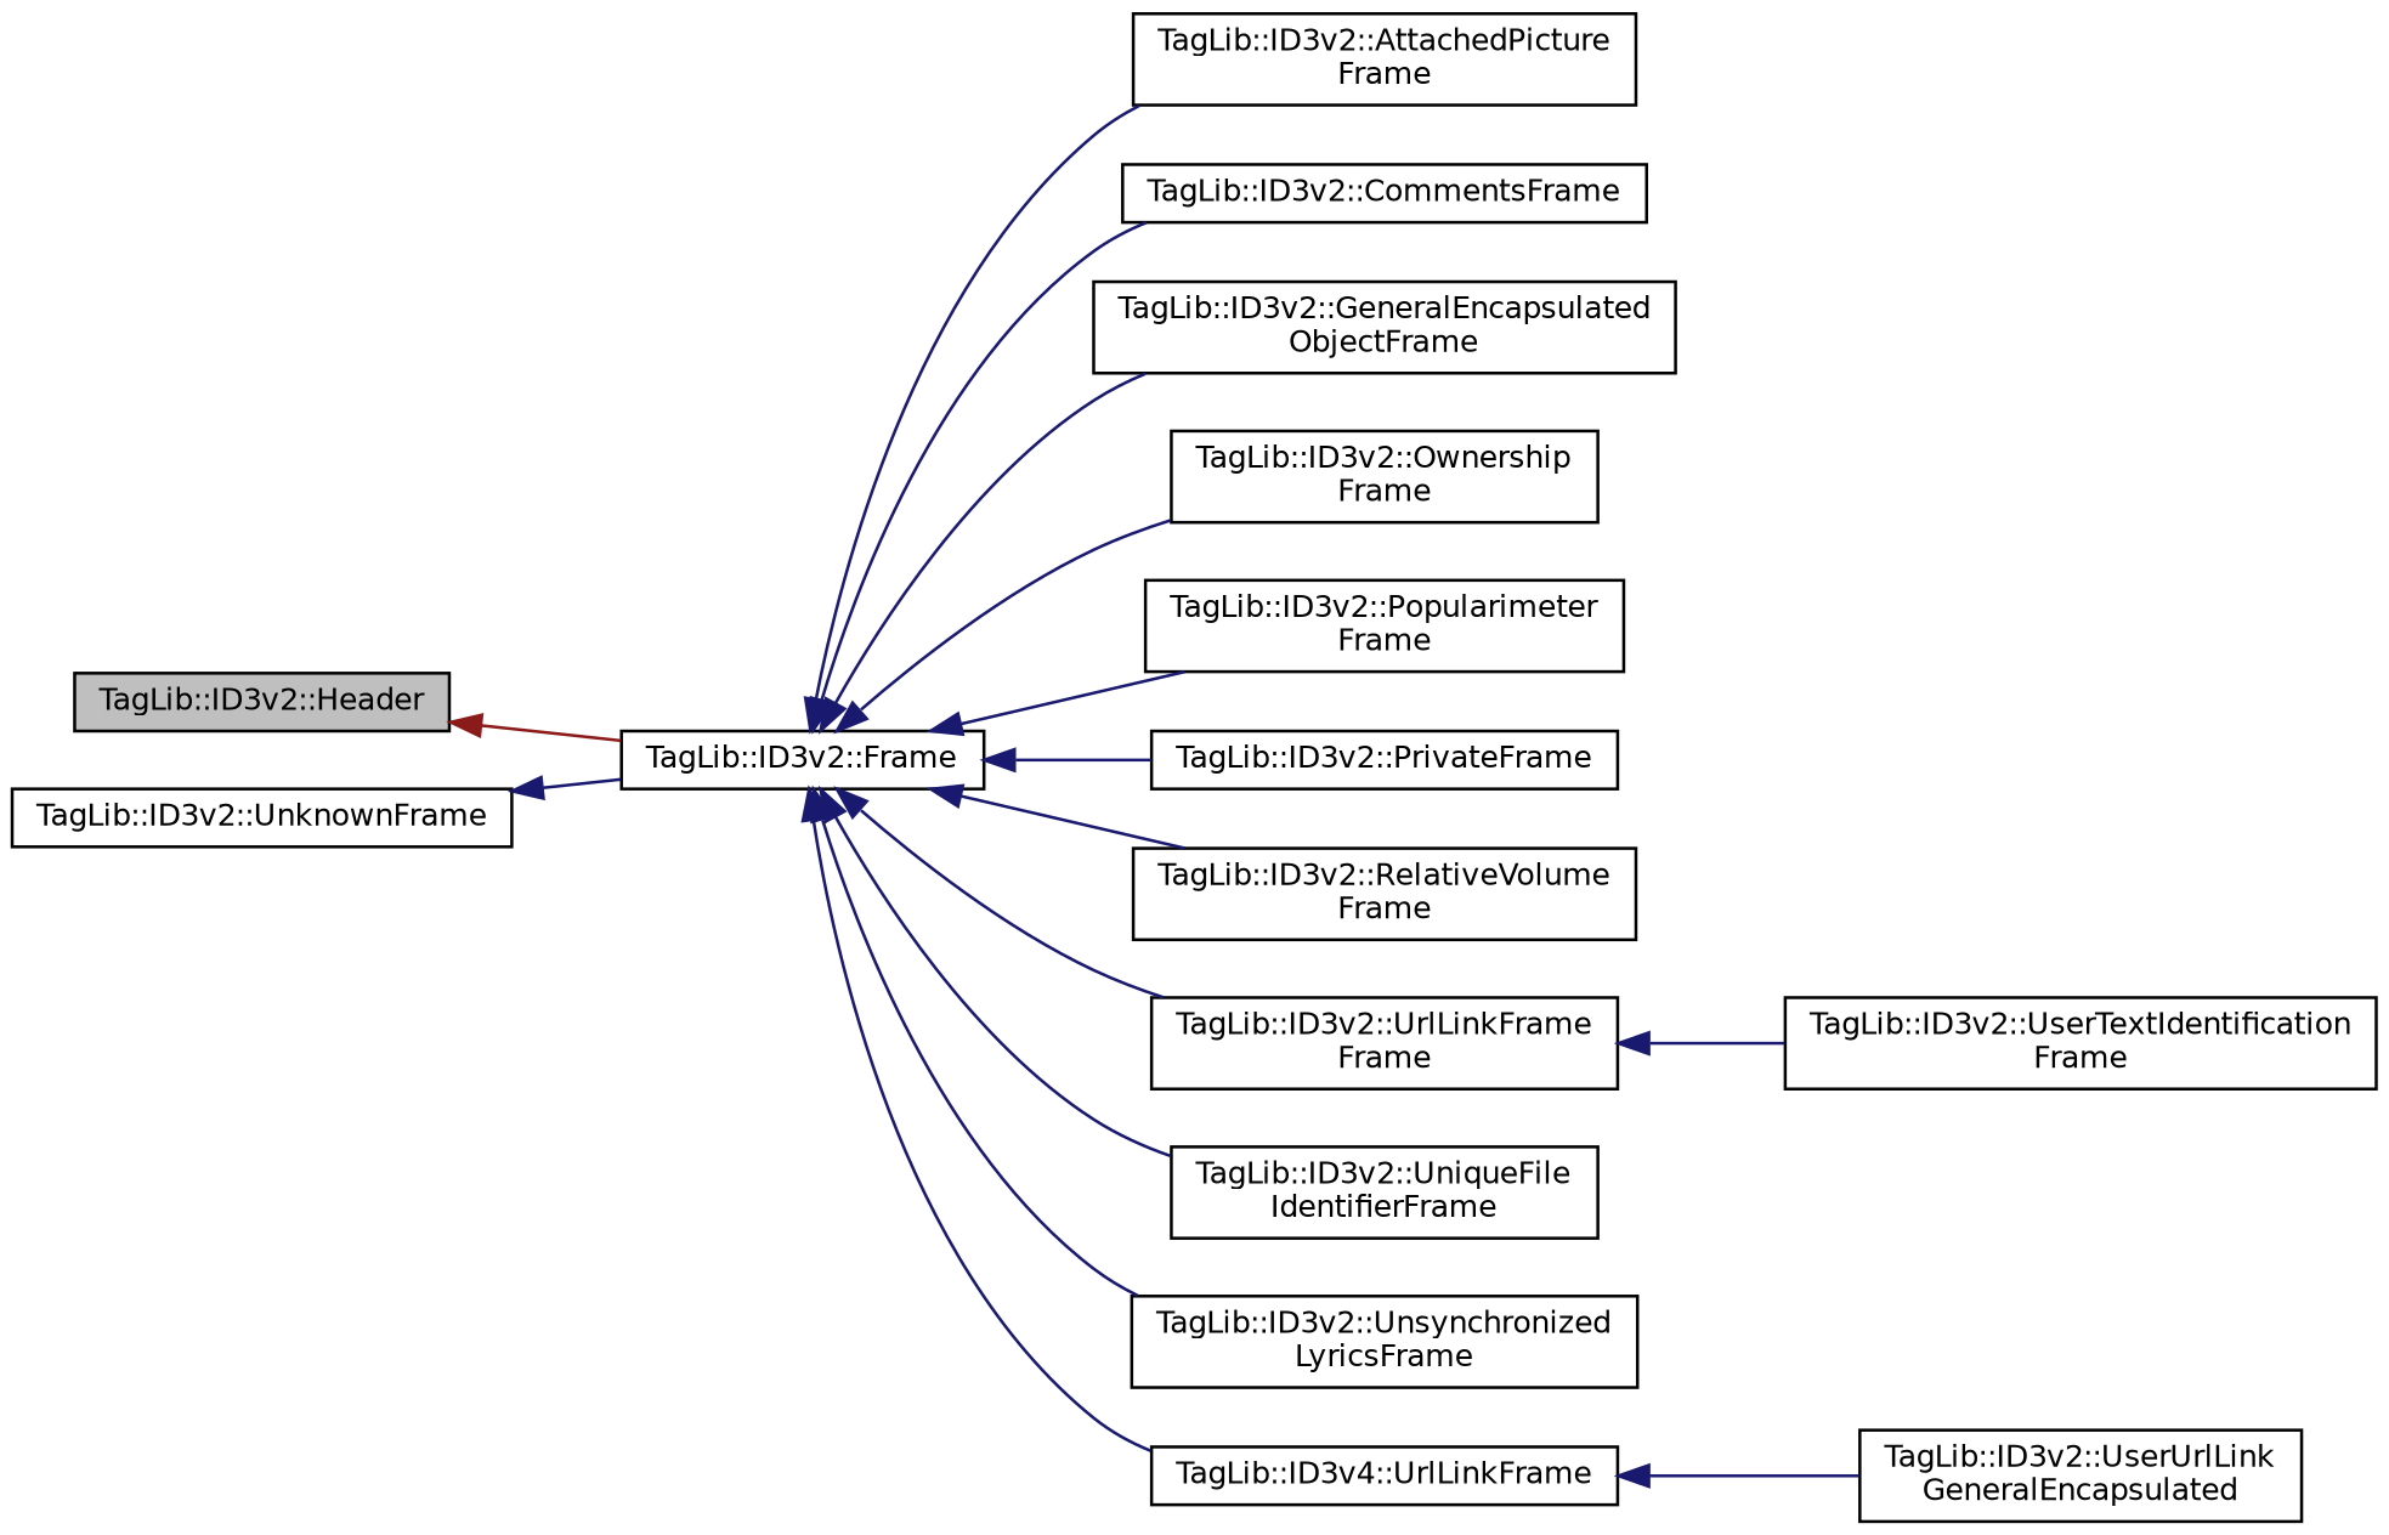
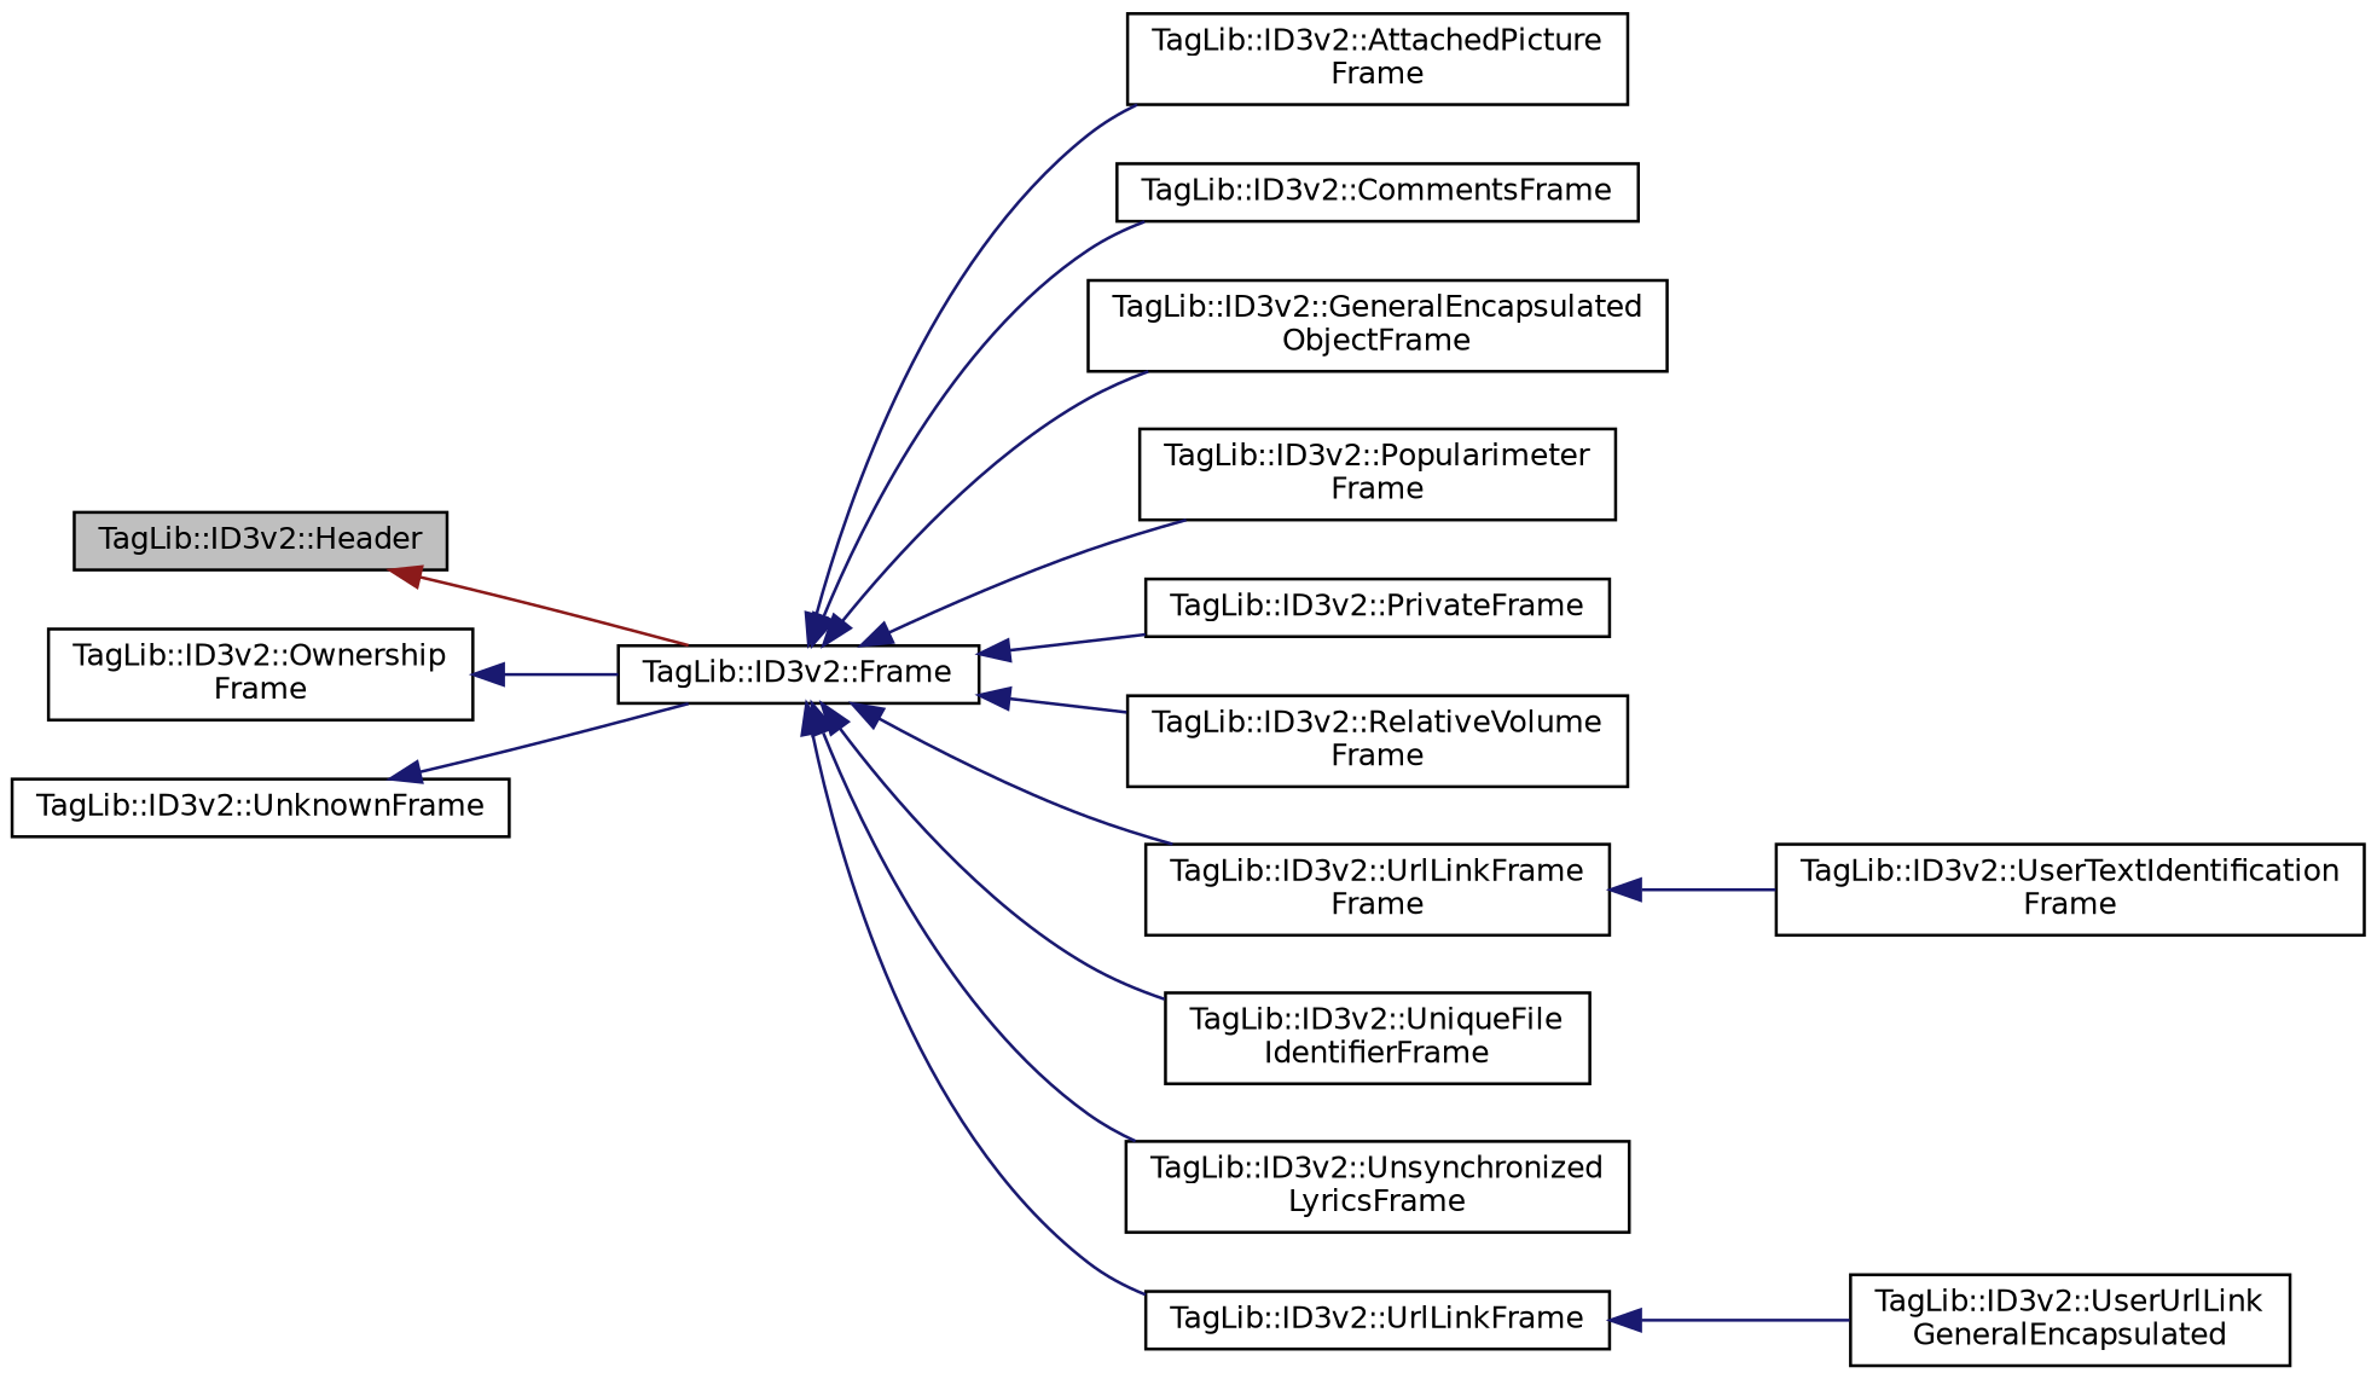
  digraph {
    rankdir=LR
    node [color=black fillcolor=white fontname=Helvetica fontsize=10 shape=record style=filled]
    edge [color=midnightblue dir=back fontname=Helvetica fontsize=10 labelfontname=Helvetica labelfontsize=10 style=solid]
    n1 [fillcolor=grey75 fontcolor=black height=0.2 label="TagLib::ID3v2::Header" width=0.4]
    n2 [height=0.2 label="TagLib::ID3v2::Frame" width=0.4]
    n3 [height=0.2 label="TagLib::ID3v2::AttachedPicture\lFrame" width=0.4]
    n4 [height=0.2 label="TagLib::ID3v2::CommentsFrame" width=0.4]
    n5 [height=0.2 label="TagLib::ID3v2::GeneralEncapsulated\lObjectFrame" width=0.4]
    n6 [height=0.2 label="TagLib::ID3v2::Ownership\lFrame" width=0.4]
    n7 [height=0.2 label="TagLib::ID3v2::Popularimeter\lFrame" width=0.4]
    n8 [height=0.2 label="TagLib::ID3v2::PrivateFrame" width=0.4]
    n9 [height=0.2 label="TagLib::ID3v2::RelativeVolume\lFrame" width=0.4]
    n10 [height=0.2 label="TagLib::ID3v2::UrlLinkFrame\lFrame" width=0.4]
    n11 [height=0.2 label="TagLib::ID3v2::UniqueFile\lIdentifierFrame" width=0.4]
    n12 [height=0.2 label="TagLib::ID3v2::Unsynchronized\lLyricsFrame" width=0.4]
-   n13 [height=0.2 label="TagLib::ID3v4::UrlLinkFrame" width=0.4]
+   n13 [height=0.2 label="TagLib::ID3v2::UrlLinkFrame" width=0.4]
    n14 [height=0.2 label="TagLib::ID3v2::UserTextIdentification\lFrame" width=0.4]
    n15 [height=0.2 label="TagLib::ID3v2::UnknownFrame" width=0.4]
    n16 [height=0.2 label="TagLib::ID3v2::UserUrlLink\lGeneralEncapsulated" width=0.4]
    n1 -> n2 [color=firebrick4]
    n2 -> n3
    n2 -> n4
    n2 -> n5
-   n2 -> n6
+   n6 -> n2
    n2 -> n7
    n2 -> n8
    n2 -> n9
    n2 -> n10
    n2 -> n11
    n2 -> n12
    n2 -> n13
    n10 -> n14
    n13 -> n16
    n15 -> n2
  }
